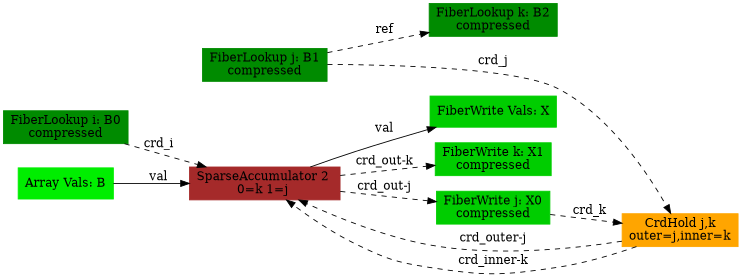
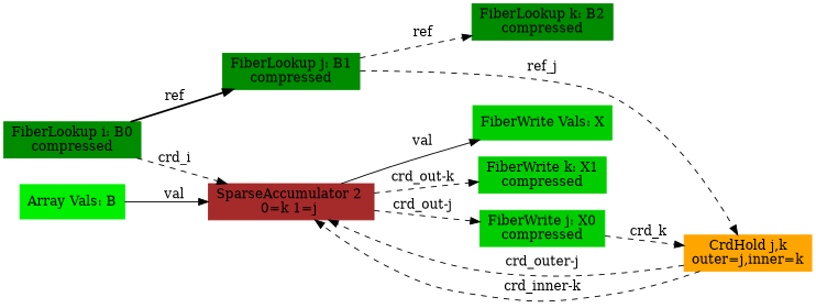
  digraph {
    fontname="DejaVu Serif"
    rankdir=LR
    node [color=green4 fontname="DejaVu Serif" format=compressed shape=box style=filled tensor=B type=fiberlookup]
    edge [fontname="DejaVu Serif" style=dashed type=crd]
    n1 [index=i label="FiberLookup i: B0\ncompressed" root=true src=true]
    n2 [color=brown in0=k in1=j label="SparseAccumulator 2 \n0=k 1=j " order=2 type=spaccumulator format="" tensor=""]
    n3 [index=j label="FiberLookup j: B1\ncompressed" root=false src=true]
    n4 [color=green3 label="FiberWrite Vals: X" sink=true tensor=X type=fiberwrite format=""]
    n5 [color=green3 crdsize="B1_dim*B2_dim" index=k label="FiberWrite k: X1\ncompressed" segsize="B1_dim+1" sink=true tensor=X type=fiberwrite]
    n6 [color=green3 crdsize=B1_dim index=j label="FiberWrite j: X0\ncompressed" segsize=2 sink=true tensor=X type=fiberwrite]
    n7 [color=orange inner=k label="CrdHold j,k\nouter=j,inner=k" outer=j type=crdhold format="" tensor=""]
    n8 [index=k label="FiberLookup k: B2\ncompressed" root=false src=true]
    n9 [color=green2 label="Array Vals: B" type=arrayvals format=""]
    n1 -> n2 [label=crd_i]
+   n1 -> n3 [label=ref style=bold type=ref]
    n2 -> n4 [label=val type=val style=""]
    n2 -> n5 [label="crd_out-k"]
    n2 -> n6 [label="crd_out-j"]
-   n3 -> n7 [label=crd_j]
+   n3 -> n7 [label=ref_j]
    n3 -> n8 [label=ref type=ref]
    n6 -> n7 [label=crd_k]
    n7 -> n2 [label="crd_outer-j"]
    n7 -> n2 [label="crd_inner-k"]
    n9 -> n2 [label=val type=val style=""]
  }
